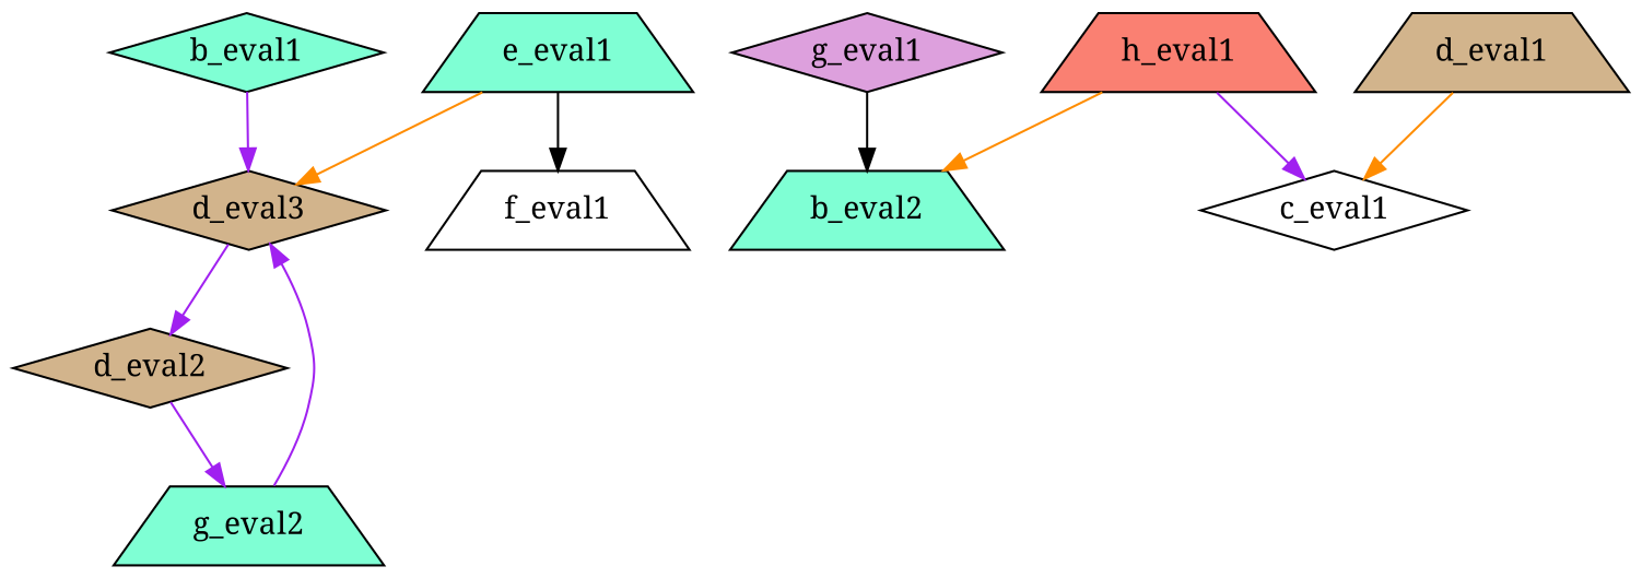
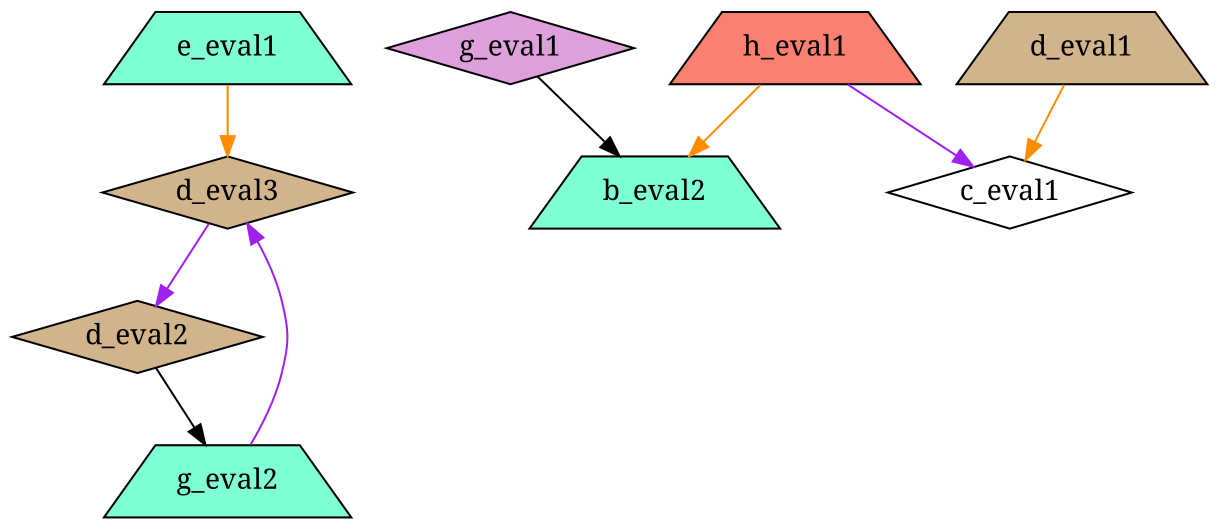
  digraph {
    fontname="Noto Serif"
    node [fillcolor=aquamarine fontname="Noto Serif" shape=trapezium style=filled]
    edge [color=purple fontname="Noto Serif"]
-   b_eval1 [shape=diamond]
    d_eval3 [fillcolor=tan shape=diamond]
    d_eval2 [fillcolor=tan shape=diamond]
    g_eval2
    e_eval1
-   f_eval1 [fillcolor=white]
    g_eval1 [fillcolor=plum shape=diamond]
    b_eval2
    h_eval1 [fillcolor=salmon]
    c_eval1 [fillcolor=white shape=diamond]
    d_eval1 [fillcolor=tan]
-   b_eval1 -> d_eval3
    d_eval3 -> d_eval2
-   d_eval2 -> g_eval2
+   d_eval2 -> g_eval2 [color=black]
    g_eval2 -> d_eval3
    e_eval1 -> d_eval3 [color=darkorange]
-   e_eval1 -> f_eval1 [color=black]
    g_eval1 -> b_eval2 [color=black]
    h_eval1 -> b_eval2 [color=darkorange]
    h_eval1 -> c_eval1
    d_eval1 -> c_eval1 [color=darkorange]
  }
